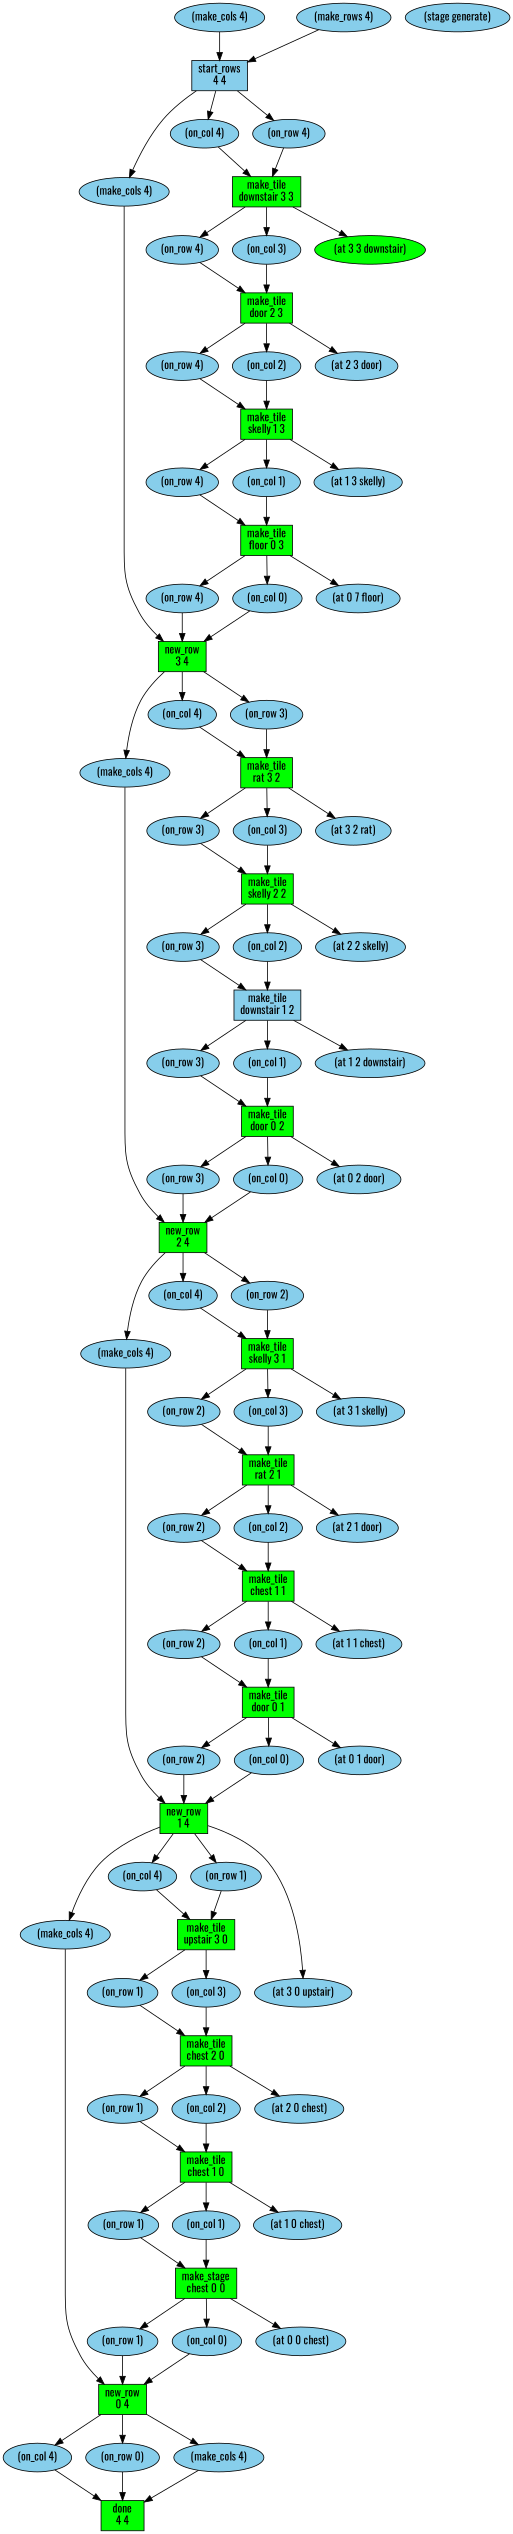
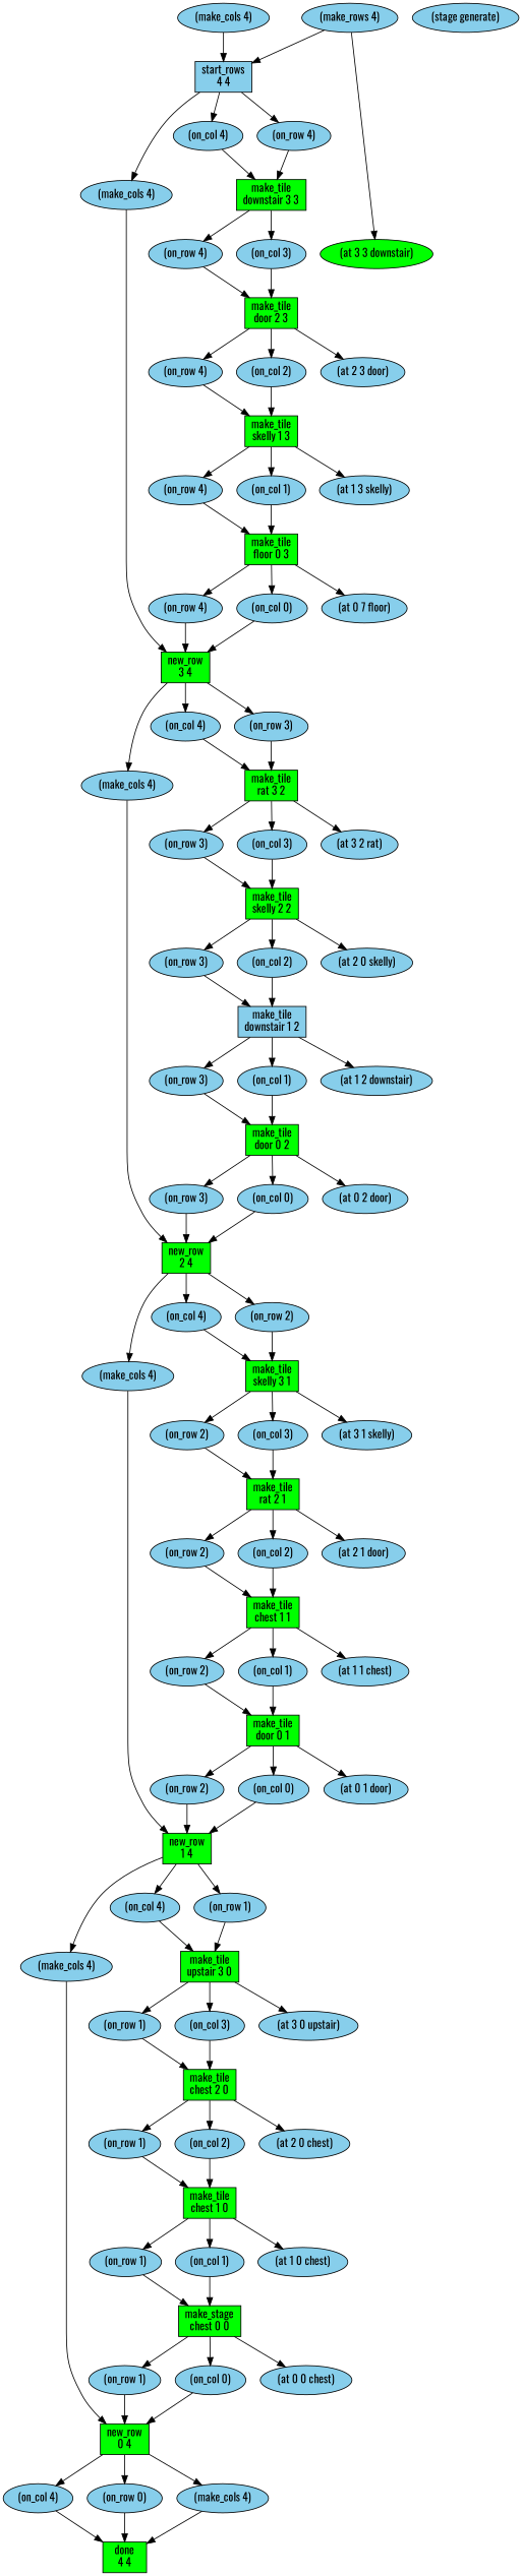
  digraph {
    fontname=Oswald
    node [fillcolor=skyblue fontname=Oswald style=filled]
    edge [fontname=Oswald]
    n1 [label="(make_rows 4)"]
    n2 [label="start_rows\n4 4" shape=box]
    n3 [label="(on_col 4)"]
    n4 [label="(on_row 4)"]
    n5 [label="(make_cols 4)"]
    n6 [label="(make_cols 4)"]
    n7 [label="(stage generate)"]
    n8 [fillcolor=green label="make_tile\ndownstair 3 3" shape=box]
    n9 [fillcolor=green label="new_row\n3 4" shape=box]
    n10 [label="(on_row 4)"]
    n11 [label="(on_col 3)"]
    n12 [fillcolor=green label="(at 3 3 downstair)"]
    n13 [label="(on_col 4)"]
    n14 [label="(on_row 3)"]
    n15 [label="(make_cols 4)"]
    n16 [fillcolor=green label="make_tile\ndoor 2 3" shape=box]
    n17 [label="(on_row 4)"]
    n18 [label="(on_col 2)"]
    n19 [label="(at 2 3 door)"]
    n20 [fillcolor=green label="make_tile\nskelly 1 3" shape=box]
    n21 [label="(on_row 4)"]
    n22 [label="(on_col 1)"]
    n23 [label="(at 1 3 skelly)"]
    n24 [fillcolor=green label="make_tile\nfloor 0 3" shape=box]
    n25 [label="(on_row 4)"]
    n26 [label="(on_col 0)"]
    n27 [label="(at 0 7 floor)"]
    n28 [fillcolor=green label="make_tile\nrat 3 2" shape=box]
    n29 [fillcolor=green label="new_row\n2 4" shape=box]
    n30 [label="(on_row 3)"]
    n31 [label="(on_col 3)"]
    n32 [label="(at 3 2 rat)"]
    n33 [label="(on_col 4)"]
    n34 [label="(on_row 2)"]
    n35 [label="(make_cols 4)"]
    n36 [fillcolor=green label="make_tile\nskelly 2 2" shape=box]
    n37 [label="(on_row 3)"]
    n38 [label="(on_col 2)"]
-   n39 [label="(at 2 2 skelly)"]
+   n39 [label="(at 2 0 skelly)"]
    n40 [label="make_tile\ndownstair 1 2" shape=box]
    n41 [label="(on_row 3)"]
    n42 [label="(on_col 1)"]
    n43 [label="(at 1 2 downstair)"]
    n44 [fillcolor=green label="make_tile\ndoor 0 2" shape=box]
    n45 [label="(on_row 3)"]
    n46 [label="(on_col 0)"]
    n47 [label="(at 0 2 door)"]
    n48 [fillcolor=green label="make_tile\nskelly 3 1" shape=box]
    n49 [fillcolor=green label="new_row\n1 4" shape=box]
    n50 [label="(on_row 2)"]
    n51 [label="(on_col 3)"]
    n52 [label="(at 3 1 skelly)"]
    n53 [label="(on_col 4)"]
    n54 [label="(on_row 1)"]
    n55 [label="(make_cols 4)"]
    n56 [fillcolor=green label="make_tile\nrat 2 1" shape=box]
    n57 [label="(on_row 2)"]
    n58 [label="(on_col 2)"]
    n59 [label="(at 2 1 door)"]
    n60 [fillcolor=green label="make_tile\nchest 1 1" shape=box]
    n61 [label="(on_row 2)"]
    n62 [label="(on_col 1)"]
    n63 [label="(at 1 1 chest)"]
    n64 [fillcolor=green label="make_tile\ndoor 0 1" shape=box]
    n65 [label="(on_row 2)"]
    n66 [label="(on_col 0)"]
    n67 [label="(at 0 1 door)"]
    n68 [fillcolor=green label="make_tile\nupstair 3 0" shape=box]
    n69 [fillcolor=green label="new_row\n0 4" shape=box]
    n70 [label="(on_row 1)"]
    n71 [label="(on_col 3)"]
    n72 [label="(at 3 0 upstair)"]
    n73 [label="(on_col 4)"]
    n74 [label="(on_row 0)"]
    n75 [label="(make_cols 4)"]
    n76 [fillcolor=green label="make_tile\nchest 2 0" shape=box]
    n77 [label="(on_row 1)"]
    n78 [label="(on_col 2)"]
    n79 [label="(at 2 0 chest)"]
    n80 [fillcolor=green label="make_tile\nchest 1 0" shape=box]
    n81 [label="(on_row 1)"]
    n82 [label="(on_col 1)"]
    n83 [label="(at 1 0 chest)"]
    n84 [fillcolor=green label="make_stage\nchest 0 0" shape=box]
    n85 [label="(on_row 1)"]
    n86 [label="(on_col 0)"]
    n87 [label="(at 0 0 chest)"]
    n88 [fillcolor=green label="done\n4 4" shape=box]
    n1 -> n2
    n2 -> n3
    n2 -> n4
    n2 -> n5
    n3 -> n8
    n4 -> n8
    n5 -> n9
    n6 -> n2
    n8 -> n10
    n8 -> n11
-   n8 -> n12
+   n1 -> n12
    n9 -> n13
    n9 -> n14
    n9 -> n15
    n10 -> n16
    n11 -> n16
    n13 -> n28
    n14 -> n28
    n15 -> n29
    n16 -> n17
    n16 -> n18
    n16 -> n19
    n17 -> n20
    n18 -> n20
    n20 -> n21
    n20 -> n22
    n20 -> n23
    n21 -> n24
    n22 -> n24
    n24 -> n25
    n24 -> n26
    n24 -> n27
    n25 -> n9
    n26 -> n9
    n28 -> n30
    n28 -> n31
    n28 -> n32
    n29 -> n33
    n29 -> n34
    n29 -> n35
    n30 -> n36
    n31 -> n36
    n33 -> n48
    n34 -> n48
    n35 -> n49
    n36 -> n37
    n36 -> n38
    n36 -> n39
    n37 -> n40
    n38 -> n40
    n40 -> n41
    n40 -> n42
    n40 -> n43
    n41 -> n44
    n42 -> n44
    n44 -> n45
    n44 -> n46
    n44 -> n47
    n45 -> n29
    n46 -> n29
    n48 -> n50
    n48 -> n51
    n48 -> n52
    n49 -> n53
    n49 -> n54
    n49 -> n55
    n50 -> n56
    n51 -> n56
    n53 -> n68
    n54 -> n68
    n55 -> n69
    n56 -> n57
    n56 -> n58
    n56 -> n59
    n57 -> n60
    n58 -> n60
    n60 -> n61
    n60 -> n62
    n60 -> n63
    n61 -> n64
    n62 -> n64
    n64 -> n65
    n64 -> n66
    n64 -> n67
    n65 -> n49
    n66 -> n49
    n68 -> n70
    n68 -> n71
-   n49 -> n72
+   n68 -> n72
    n69 -> n73
    n69 -> n74
    n69 -> n75
    n70 -> n76
    n71 -> n76
    n73 -> n88
    n74 -> n88
    n75 -> n88
    n76 -> n77
    n76 -> n78
    n76 -> n79
    n77 -> n80
    n78 -> n80
    n80 -> n81
    n80 -> n82
    n80 -> n83
    n81 -> n84
    n82 -> n84
    n84 -> n85
    n84 -> n86
    n84 -> n87
    n85 -> n69
    n86 -> n69
  }
